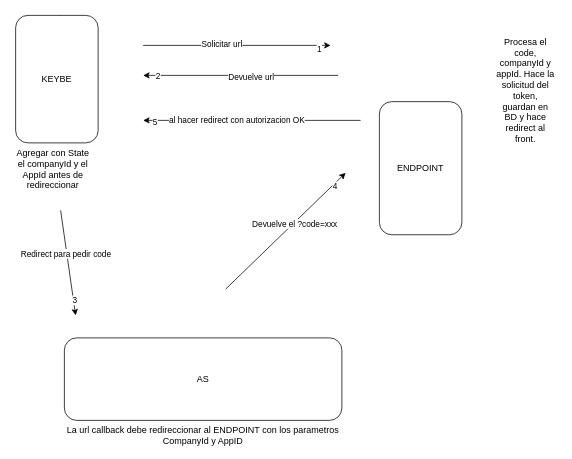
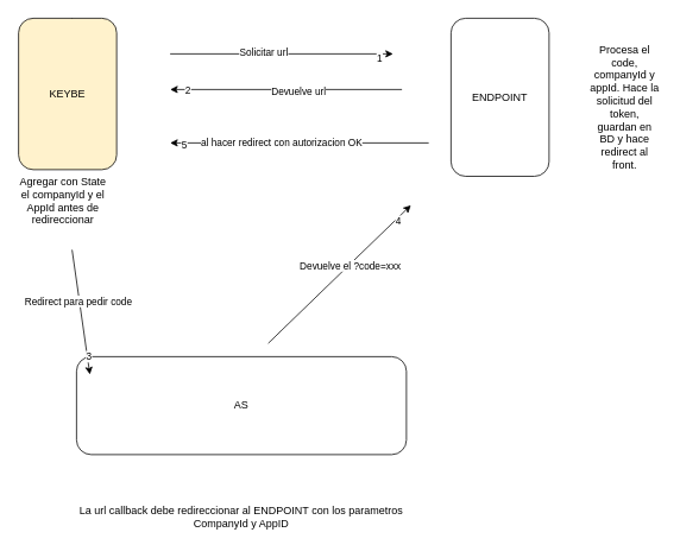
  <mxCell id="0" />
  <mxCell id="1" parent="0" />
- <mxCell id="2" value="ENDPOINT" style="rounded=1;whiteSpace=wrap;html=1;" vertex="1" parent="1"><mxGeometry x="505" y="135" width="110" height="177.5" as="geometry" /></mxCell>
+ <mxCell id="2" value="ENDPOINT" style="rounded=1;whiteSpace=wrap;html=1;" vertex="1" parent="1"><mxGeometry x="505" y="20" width="110" height="177.5" as="geometry" /></mxCell>
  <mxCell id="3" style="edgeStyle=orthogonalEdgeStyle;rounded=0;orthogonalLoop=1;jettySize=auto;html=1;" edge="1" parent="1"><mxGeometry relative="1" as="geometry"><mxPoint x="80" y="40" as="targetPoint" /><mxPoint x="80" y="20" as="sourcePoint" /></mxGeometry></mxCell>
  <mxCell id="4" value="" style="endArrow=classic;html=1;" edge="1" parent="1"><mxGeometry width="50" height="50" relative="1" as="geometry"><mxPoint x="190" y="60" as="sourcePoint" /><mxPoint x="440" y="60" as="targetPoint" /></mxGeometry></mxCell>
  <mxCell id="5" value="Solicitar url" style="edgeLabel;html=1;align=center;verticalAlign=middle;resizable=0;points=[];" vertex="1" connectable="0" parent="4"><mxGeometry x="-0.168" y="3" relative="1" as="geometry"><mxPoint as="offset" /></mxGeometry></mxCell>
  <mxCell id="6" value="1" style="edgeLabel;html=1;align=center;verticalAlign=middle;resizable=0;points=[];" vertex="1" connectable="0" parent="4"><mxGeometry x="0.872" y="-4" relative="1" as="geometry"><mxPoint as="offset" /></mxGeometry></mxCell>
  <mxCell id="7" value="" style="endArrow=classic;html=1;" edge="1" parent="1"><mxGeometry width="50" height="50" relative="1" as="geometry"><mxPoint x="450" y="100" as="sourcePoint" /><mxPoint x="190" y="100" as="targetPoint" /></mxGeometry></mxCell>
  <mxCell id="8" value="Devuelve url" style="edgeLabel;html=1;align=center;verticalAlign=middle;resizable=0;points=[];" vertex="1" connectable="0" parent="7"><mxGeometry x="-0.1" y="2" relative="1" as="geometry"><mxPoint as="offset" /></mxGeometry></mxCell>
  <mxCell id="9" value="2" style="edgeLabel;html=1;align=center;verticalAlign=middle;resizable=0;points=[];" vertex="1" connectable="0" parent="7"><mxGeometry x="0.854" relative="1" as="geometry"><mxPoint as="offset" /></mxGeometry></mxCell>
- <mxCell id="10" value="KEYBE" style="rounded=1;whiteSpace=wrap;html=1;" vertex="1" parent="1"><mxGeometry x="20" y="20" width="110" height="170" as="geometry" /></mxCell>
- <mxCell id="11" value="AS" style="rounded=1;whiteSpace=wrap;html=1;" vertex="1" parent="1"><mxGeometry x="85" y="450" width="370" height="110" as="geometry" /></mxCell>
+ <mxCell id="10" value="KEYBE" style="rounded=1;whiteSpace=wrap;html=1;fillColor=#fff2cc;" vertex="1" parent="1"><mxGeometry x="20" y="20" width="110" height="170" as="geometry" /></mxCell>
+ <mxCell id="11" value="AS" style="rounded=1;whiteSpace=wrap;html=1;" vertex="1" parent="1"><mxGeometry x="85" y="400" width="370" height="110" as="geometry" /></mxCell>
  <mxCell id="12" value="" style="endArrow=classic;html=1;" edge="1" parent="1"><mxGeometry width="50" height="50" relative="1" as="geometry"><mxPoint x="80" y="280" as="sourcePoint" /><mxPoint x="100" y="420" as="targetPoint" /></mxGeometry></mxCell>
  <mxCell id="13" value="Redirect para pedir code" style="edgeLabel;html=1;align=center;verticalAlign=middle;resizable=0;points=[];" vertex="1" connectable="0" parent="12"><mxGeometry x="-0.182" y="-1" relative="1" as="geometry"><mxPoint x="-1" as="offset" /></mxGeometry></mxCell>
  <mxCell id="14" value="3" style="edgeLabel;html=1;align=center;verticalAlign=middle;resizable=0;points=[];" vertex="1" connectable="0" parent="12"><mxGeometry x="0.716" y="1" relative="1" as="geometry"><mxPoint as="offset" /></mxGeometry></mxCell>
  <mxCell id="15" value="" style="endArrow=classic;html=1;" edge="1" parent="1"><mxGeometry width="50" height="50" relative="1" as="geometry"><mxPoint x="300" y="385" as="sourcePoint" /><mxPoint x="460" y="230" as="targetPoint" /></mxGeometry></mxCell>
  <mxCell id="16" value="Devuelve el ?code=xxx" style="edgeLabel;html=1;align=center;verticalAlign=middle;resizable=0;points=[];" vertex="1" connectable="0" parent="15"><mxGeometry x="0.137" y="-1" relative="1" as="geometry"><mxPoint as="offset" /></mxGeometry></mxCell>
  <mxCell id="17" value="4" style="edgeLabel;html=1;align=center;verticalAlign=middle;resizable=0;points=[];" vertex="1" connectable="0" parent="15"><mxGeometry x="0.797" y="-3" relative="1" as="geometry"><mxPoint as="offset" /></mxGeometry></mxCell>
  <mxCell id="18" value="Procesa el code, companyId y appId. Hace la solicitud del token, guardan en BD y hace redirect al front." style="text;html=1;strokeColor=none;fillColor=none;align=center;verticalAlign=middle;whiteSpace=wrap;rounded=0;" vertex="1" parent="1"><mxGeometry x="660" y="70" width="80" height="100" as="geometry" /></mxCell>
  <mxCell id="19" value="" style="endArrow=classic;html=1;" edge="1" parent="1"><mxGeometry width="50" height="50" relative="1" as="geometry"><mxPoint x="480" y="160" as="sourcePoint" /><mxPoint x="190" y="160" as="targetPoint" /></mxGeometry></mxCell>
  <mxCell id="20" value="al hacer redirect con autorizacion OK" style="edgeLabel;html=1;align=center;verticalAlign=middle;resizable=0;points=[];" vertex="1" connectable="0" parent="19"><mxGeometry x="0.145" y="-1" relative="1" as="geometry"><mxPoint as="offset" /></mxGeometry></mxCell>
  <mxCell id="21" value="5" style="edgeLabel;html=1;align=center;verticalAlign=middle;resizable=0;points=[];" vertex="1" connectable="0" parent="19"><mxGeometry x="0.897" y="1" relative="1" as="geometry"><mxPoint as="offset" /></mxGeometry></mxCell>
  <mxCell id="22" value="La url callback debe redireccionar al ENDPOINT con los parametros CompanyId y AppID" style="text;html=1;strokeColor=none;fillColor=none;align=center;verticalAlign=middle;whiteSpace=wrap;rounded=0;" vertex="1" parent="1"><mxGeometry x="80" y="570" width="380" height="20" as="geometry" /></mxCell>
  <mxCell id="23" value="Agregar con State el companyId y el AppId antes de redireccionar" style="text;html=1;strokeColor=none;fillColor=none;align=center;verticalAlign=middle;whiteSpace=wrap;rounded=0;" vertex="1" parent="1"><mxGeometry x="20" y="200" width="100" height="50" as="geometry" /></mxCell>
